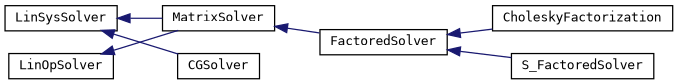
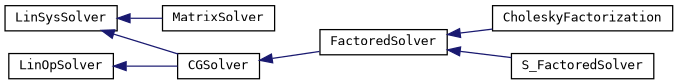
  digraph {
    fontname="DejaVu Sans Mono"
    rankdir=LR
    node [color=black fillcolor=white fontname="DejaVu Sans Mono" fontsize=10 shape=record style=filled]
    edge [color=midnightblue dir=back fontname="DejaVu Sans Mono" fontsize=10 labelfontname=Helvetica labelfontsize=10 style=solid]
    n1 [height=0.2 label=LinSysSolver width=0.4]
    n2 [height=0.2 label=MatrixSolver width=0.4]
    n3 [height=0.2 label=CGSolver width=0.4]
    n4 [height=0.2 label=LinOpSolver width=0.4]
    n5 [height=0.2 label=FactoredSolver width=0.4]
    n6 [height=0.2 label=CholeskyFactorization width=0.4]
    n7 [height=0.2 label=S_FactoredSolver width=0.4]
    n1 -> n2
    n1 -> n3
-   n2 -> n5
-   n4 -> n2
+   n3 -> n5
+   n4 -> n3
    n5 -> n6
    n5 -> n7
  }
